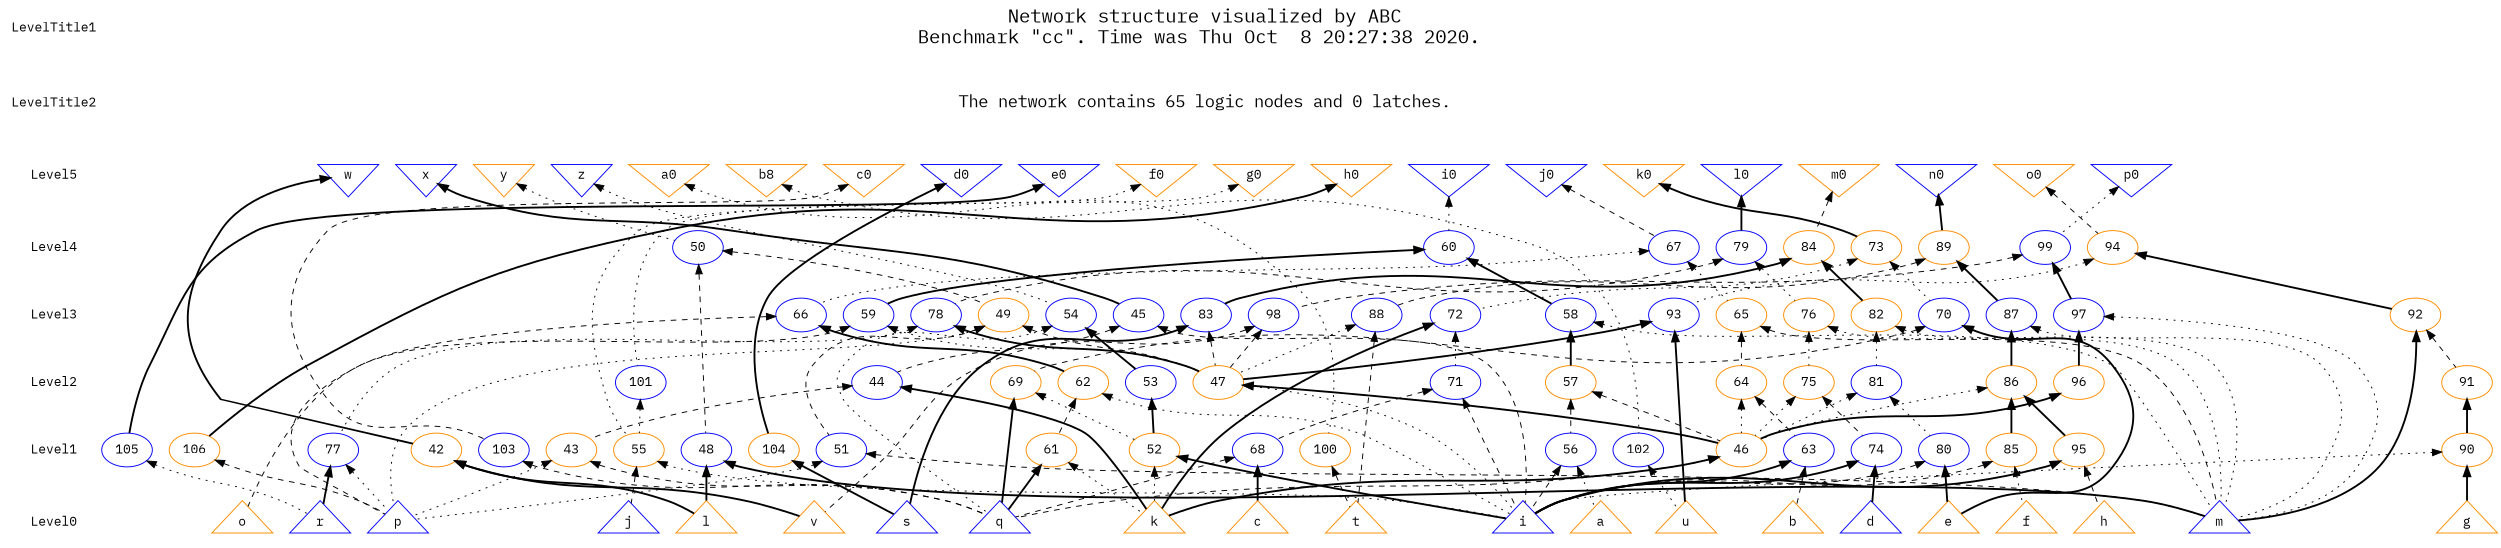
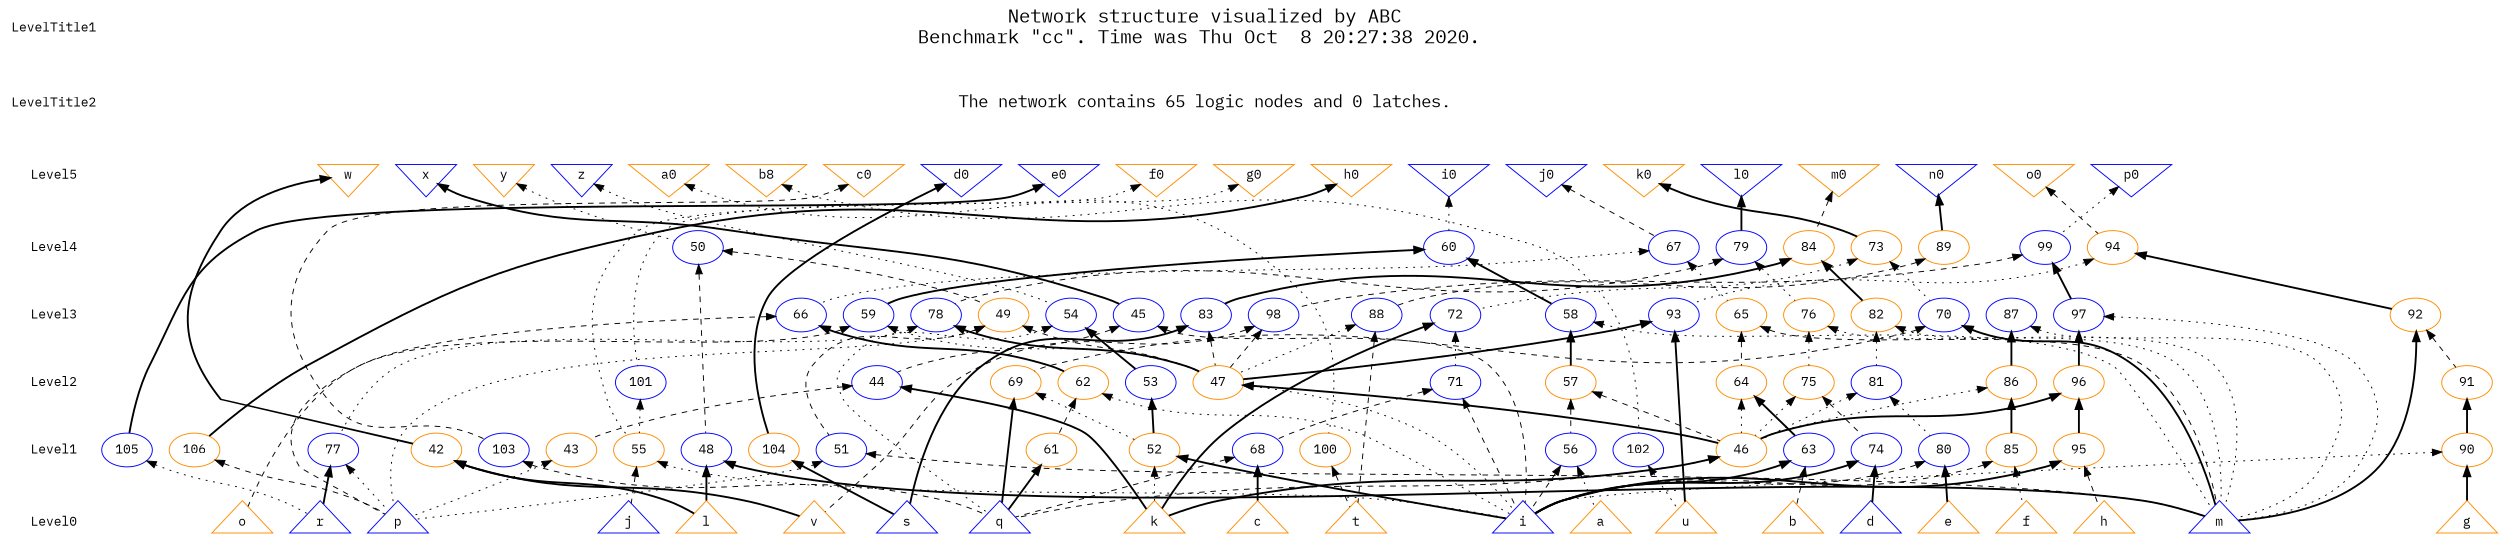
  digraph {
    fontname="IBM Plex Mono"
    node [color=darkorange fontname="IBM Plex Mono" shape=ellipse]
    edge [dir=back fontname="IBM Plex Mono" style=bold]
    LevelTitle1 [shape=plaintext]
    LevelTitle2 [shape=plaintext]
    Level5 [shape=plaintext]
    Level4 [color=blue shape=plaintext]
    Level3 [shape=plaintext]
    Level2 [color=blue shape=plaintext]
    Level1 [shape=plaintext]
    Level0 [shape=plaintext]
    n9 [color=blue fontsize=20 label="Network structure visualized by ABC\nBenchmark \"cc\". Time was Thu Oct  8 20:27:38 2020. " shape=plaintext]
    n10 [color=blue fontsize=18 label="The network contains 65 logic nodes and 0 latches.\n" shape=plaintext]
-   n11 [color=blue fillcolor=coral label=w shape=invtriangle]
+   n11 [fillcolor=coral label=w shape=invtriangle]
    n12 [color=blue fillcolor=coral label=x shape=invtriangle]
    n13 [fillcolor=coral label=y shape=invtriangle]
    n14 [color=blue fillcolor=coral label=z shape=invtriangle]
    n15 [fillcolor=coral label=a0 shape=invtriangle]
    n16 [fillcolor=coral label=b8 shape=invtriangle]
    n17 [fillcolor=coral label=c0 shape=invtriangle]
    n18 [color=blue fillcolor=coral label=d0 shape=invtriangle]
    n19 [color=blue fillcolor=coral label=e0 shape=invtriangle]
    n20 [fillcolor=coral label=f0 shape=invtriangle]
    n21 [fillcolor=coral label=g0 shape=invtriangle]
    n22 [fillcolor=coral label=h0 shape=invtriangle]
    n23 [color=blue fillcolor=coral label=i0 shape=invtriangle]
    n24 [color=blue fillcolor=coral label=j0 shape=invtriangle]
    n25 [fillcolor=coral label=k0 shape=invtriangle]
    n26 [color=blue fillcolor=coral label=l0 shape=invtriangle]
    n27 [fillcolor=coral label=m0 shape=invtriangle]
    n28 [color=blue fillcolor=coral label=n0 shape=invtriangle]
    n29 [fillcolor=coral label=o0 shape=invtriangle]
    n30 [color=blue fillcolor=coral label=p0 shape=invtriangle]
    n31 [color=blue label="50\n"]
    n32 [color=blue label="60\n"]
    n33 [color=blue label="67\n"]
    n34 [label="73\n"]
    n35 [color=blue label="79\n"]
    n36 [label="84\n"]
    n37 [label="89\n"]
    n38 [label="94\n"]
    n39 [color=blue label="99\n"]
    n40 [color=blue label="45\n"]
    n41 [label="49\n"]
    n42 [color=blue label="54\n"]
    n43 [color=blue label="58\n"]
    n44 [color=blue label="59\n"]
    n45 [label="65\n"]
    n46 [color=blue label="66\n"]
    n47 [color=blue label="70\n"]
    n48 [color=blue label="72\n"]
    n49 [label="76\n"]
    n50 [color=blue label="78\n"]
    n51 [label="82\n"]
    n52 [color=blue label="83\n"]
    n53 [color=blue label="87\n"]
    n54 [color=blue label="88\n"]
    n55 [label="92\n"]
    n56 [color=blue label="93\n"]
    n57 [color=blue label="97\n"]
    n58 [color=blue label="98\n"]
    n59 [color=blue label="44\n"]
    n60 [label="47\n"]
    n61 [color=blue label="53\n"]
    n62 [label="57\n"]
    n63 [label="62\n"]
    n64 [label="64\n"]
    n65 [label="69\n"]
    n66 [color=blue label="71\n"]
    n67 [label="75\n"]
    n68 [color=blue label="81\n"]
    n69 [label="86\n"]
    n70 [label="91\n"]
    n71 [label="96\n"]
    n72 [color=blue label="101\n"]
    n73 [label="42\n"]
    n74 [label="43\n"]
    n75 [label="46\n"]
    n76 [color=blue label="48\n"]
    n77 [color=blue label="51\n"]
    n78 [label="52\n"]
    n79 [label="55\n"]
    n80 [color=blue label="56\n"]
    n81 [label="61\n"]
    n82 [color=blue label="63\n"]
    n83 [color=blue label="68\n"]
    n84 [color=blue label="74\n"]
    n85 [color=blue label="77\n"]
    n86 [color=blue label="80\n"]
    n87 [label="85\n"]
    n88 [label="90\n"]
    n89 [label="95\n"]
    n90 [label="100\n"]
    n91 [color=blue label="102\n"]
    n92 [color=blue label="103\n"]
    n93 [label="104\n"]
    n94 [color=blue label="105\n"]
    n95 [label="106\n"]
    n96 [fillcolor=coral label=a shape=triangle]
    n97 [fillcolor=coral label=b shape=triangle]
    n98 [fillcolor=coral label=c shape=triangle]
    n99 [color=blue fillcolor=coral label=d shape=triangle]
    n100 [fillcolor=coral label=e shape=triangle]
    n101 [fillcolor=coral label=f shape=triangle]
    n102 [fillcolor=coral label=g shape=triangle]
    n103 [fillcolor=coral label=h shape=triangle]
    n104 [color=blue fillcolor=coral label=i shape=triangle]
    n105 [color=blue fillcolor=coral label=j shape=triangle]
    n106 [fillcolor=coral label=k shape=triangle]
    n107 [fillcolor=coral label=l shape=triangle]
    n108 [color=blue fillcolor=coral label=m shape=triangle]
    n109 [fillcolor=coral label=o shape=triangle]
    n110 [color=blue fillcolor=coral label=p shape=triangle]
    n111 [color=blue fillcolor=coral label=q shape=triangle]
    n112 [color=blue fillcolor=coral label=r shape=triangle]
    n113 [color=blue fillcolor=coral label=s shape=triangle]
    n114 [fillcolor=coral label=t shape=triangle]
    n115 [fillcolor=coral label=u shape=triangle]
    n116 [fillcolor=coral label=v shape=triangle]
    subgraph sub_1 {
      LevelTitle1
      LevelTitle2
      Level5
      Level4
      Level3
      Level2
      Level1
      Level0
    }
    subgraph sub_2 {
      rank=same
      LevelTitle1
      n9
    }
    subgraph sub_3 {
      rank=same
      LevelTitle2
      n10
    }
    subgraph sub_4 {
      rank=same
      Level5
      n11
      n12
      n13
      n14
      n15
      n16
      n17
      n18
      n19
      n20
      n21
      n22
      n23
      n24
      n25
      n26
      n27
      n28
      n29
      n30
    }
    subgraph sub_5 {
      rank=same
      Level4
      n31
      n32
      n33
      n34
      n35
      n36
      n37
      n38
      n39
    }
    subgraph sub_6 {
      rank=same
      Level3
      n40
      n41
      n42
      n43
      n44
      n45
      n46
      n47
      n48
      n49
      n50
      n51
      n52
      n53
      n54
      n55
      n56
      n57
      n58
    }
    subgraph sub_7 {
      rank=same
      Level2
      n59
      n60
      n61
      n62
      n63
      n64
      n65
      n66
      n67
      n68
      n69
      n70
      n71
      n72
    }
    subgraph sub_8 {
      rank=same
      Level1
      n73
      n74
      n75
      n76
      n77
      n78
      n79
      n80
      n81
      n82
      n83
      n84
      n85
      n86
      n87
      n88
      n89
      n90
      n91
      n92
      n93
      n94
      n95
    }
    subgraph sub_9 {
      rank=same
      Level0
      n96
      n97
      n98
      n99
      n100
      n101
      n102
      n103
      n104
      n105
      n106
      n107
      n108
      n109
      n110
      n111
      n112
      n113
      n114
      n115
      n116
    }
    LevelTitle1 -> LevelTitle2 [style=invis]
    LevelTitle2 -> Level5 [style=invis]
    Level5 -> Level4 [style=invis]
    Level4 -> Level3 [style=invis]
    Level3 -> Level2 [style=invis]
    Level2 -> Level1 [style=invis]
    Level1 -> Level0 [style=invis]
    n9 -> n10 [style=invis]
    n10 -> n11 [style=invis]
    n10 -> n12 [style=invis]
    n10 -> n13 [style=invis]
    n10 -> n14 [style=invis]
    n10 -> n15 [style=invis]
    n10 -> n16 [style=invis]
    n10 -> n17 [style=invis]
    n10 -> n18 [style=invis]
    n10 -> n19 [style=invis]
    n10 -> n20 [style=invis]
    n10 -> n21 [style=invis]
    n10 -> n22 [style=invis]
    n10 -> n23 [style=invis]
    n10 -> n24 [style=invis]
    n10 -> n25 [style=invis]
    n10 -> n26 [style=invis]
    n10 -> n27 [style=invis]
    n10 -> n28 [style=invis]
    n10 -> n29 [style=invis]
    n10 -> n30 [style=invis]
    n11 -> n12 [style=invis]
    n11 -> n73
    n12 -> n13 [style=invis]
    n12 -> n40
    n13 -> n14 [style=invis]
    n13 -> n31 [style=dotted]
    n14 -> n15 [style=invis]
    n14 -> n42 [style=dotted]
    n15 -> n16 [style=invis]
    n15 -> n90 [style=dotted]
    n16 -> n17 [style=invis]
    n16 -> n91 [style=dotted]
    n17 -> n18 [style=invis]
    n17 -> n92 [style=dashed]
    n18 -> n19 [style=invis]
    n18 -> n93
    n19 -> n20 [style=invis]
    n19 -> n94
    n20 -> n21 [style=invis]
    n20 -> n79 [style=dotted]
    n21 -> n22 [style=invis]
    n21 -> n72 [style=dotted]
    n22 -> n23 [style=invis]
    n22 -> n95
    n23 -> n24 [style=invis]
    n23 -> n32 [style=dotted]
    n24 -> n25 [style=invis]
    n24 -> n33 [style=dashed]
    n25 -> n26 [style=invis]
    n25 -> n34
    n26 -> n27 [style=invis]
    n26 -> n35
    n27 -> n28 [style=invis]
    n27 -> n36 [style=dashed]
    n28 -> n29 [style=invis]
    n28 -> n37
    n29 -> n30 [style=invis]
    n29 -> n38 [style=dashed]
    n30 -> n39 [style=dotted]
    n31 -> n41 [style=dashed]
    n31 -> n76 [style=dashed]
    n32 -> n43
    n32 -> n44
    n33 -> n45 [style=dotted]
    n33 -> n46 [style=dotted]
    n34 -> n47 [style=dotted]
    n34 -> n48 [style=dotted]
    n35 -> n49 [style=dotted]
    n35 -> n50 [style=dashed]
    n36 -> n51
    n36 -> n52
-   n37 -> n53
    n37 -> n54 [style=dashed]
    n38 -> n55
    n38 -> n56 [style=dotted]
    n39 -> n57
    n39 -> n58 [style=dashed]
    n40 -> n59 [style=dashed]
    n40 -> n104 [style=dashed]
    n41 -> n60 [style=dashed]
    n41 -> n77 [style=dashed]
    n41 -> n110 [style=dotted]
    n42 -> n61
    n42 -> n111 [style=dotted]
    n43 -> n62
    n43 -> n108 [style=dotted]
    n44 -> n60 [style=dotted]
    n44 -> n109 [style=dashed]
    n45 -> n64 [style=dashed]
    n45 -> n108 [style=dashed]
    n46 -> n63
    n46 -> n110 [style=dashed]
    n47 -> n65 [style=dashed]
-   n47 -> n100
+   n47 -> n108
    n48 -> n66 [style=dotted]
    n48 -> n106
    n49 -> n67 [style=dotted]
    n49 -> n108 [style=dotted]
    n50 -> n60
    n50 -> n85 [style=dotted]
    n51 -> n68 [style=dotted]
    n51 -> n108 [style=dotted]
    n52 -> n60 [style=dashed]
    n52 -> n113
    n53 -> n69
    n53 -> n108 [style=dotted]
    n54 -> n60 [style=dotted]
    n54 -> n114 [style=dashed]
    n55 -> n70 [style=dashed]
    n55 -> n108
    n56 -> n60
    n56 -> n115
    n57 -> n71
    n57 -> n108 [style=dotted]
    n58 -> n60 [style=dashed]
    n58 -> n116 [style=dashed]
    n59 -> n74 [style=dashed]
    n59 -> n106
    n60 -> n75
    n60 -> n104 [style=dotted]
    n61 -> n78
    n62 -> n75 [style=dashed]
    n62 -> n80 [style=dashed]
    n63 -> n81 [style=dashed]
    n63 -> n104 [style=dotted]
    n64 -> n75 [style=dotted]
-   n64 -> n82 [style=dashed]
+   n64 -> n82
    n65 -> n78 [style=dotted]
    n65 -> n111
    n66 -> n83 [style=dashed]
    n66 -> n104 [style=dashed]
    n67 -> n75 [style=dotted]
    n67 -> n84 [style=dashed]
    n68 -> n75 [style=dotted]
    n68 -> n86 [style=dotted]
    n69 -> n75 [style=dotted]
    n69 -> n87
    n70 -> n88
    n71 -> n75
-   n69 -> n89
+   n71 -> n89
    n72 -> n79 [style=dotted]
    n73 -> n107
    n73 -> n116
    n74 -> n110 [style=dotted]
-   n74 -> n111 [style=dashed]
    n75 -> n106
    n75 -> n111 [style=dashed]
    n76 -> n107
    n76 -> n108
    n77 -> n108 [style=dashed]
    n77 -> n110 [style=dotted]
    n78 -> n104
    n78 -> n106 [style=dotted]
    n79 -> n104 [style=dotted]
    n79 -> n105 [style=dashed]
    n80 -> n96 [style=dotted]
    n80 -> n104 [style=dashed]
-   n81 -> n106 [style=dotted]
    n81 -> n111
    n82 -> n97 [style=dashed]
    n82 -> n104
    n83 -> n98
    n83 -> n111 [style=dashed]
    n84 -> n99
    n84 -> n104
    n85 -> n110 [style=dotted]
    n85 -> n112
    n86 -> n100
    n86 -> n104 [style=dashed]
    n87 -> n101 [style=dotted]
    n87 -> n104 [style=dashed]
    n88 -> n102
    n88 -> n104 [style=dotted]
    n89 -> n103 [style=dashed]
    n89 -> n104
    n90 -> n114 [style=dashed]
    n91 -> n115 [style=dotted]
    n92 -> n111 [style=dashed]
    n93 -> n113
    n94 -> n112 [style=dotted]
    n95 -> n110 [style=dashed]
  }
